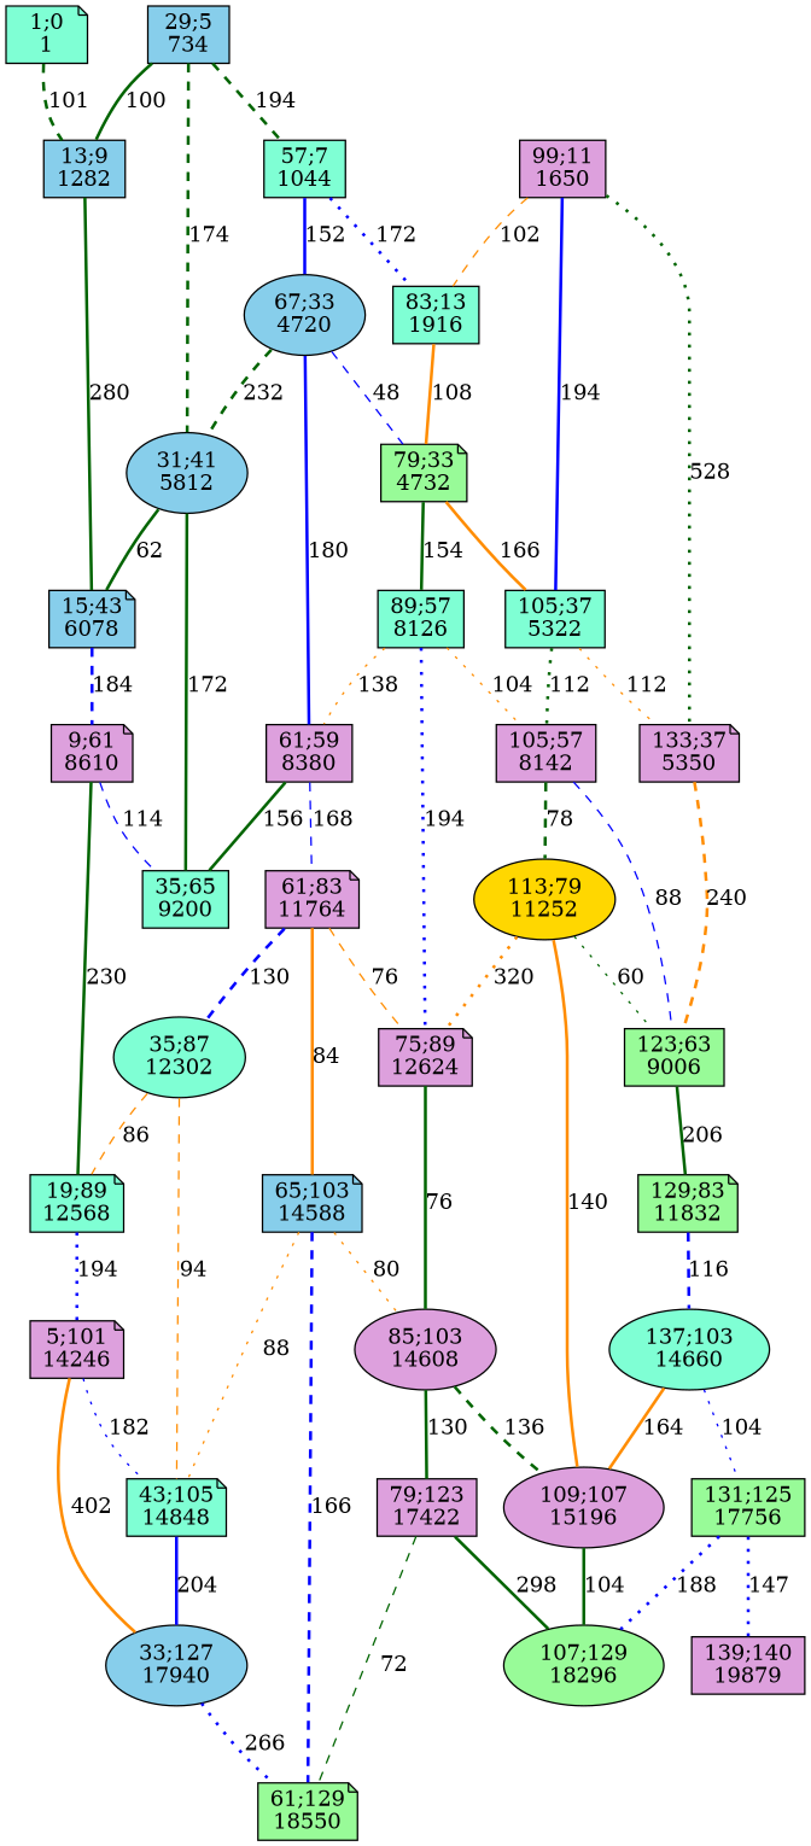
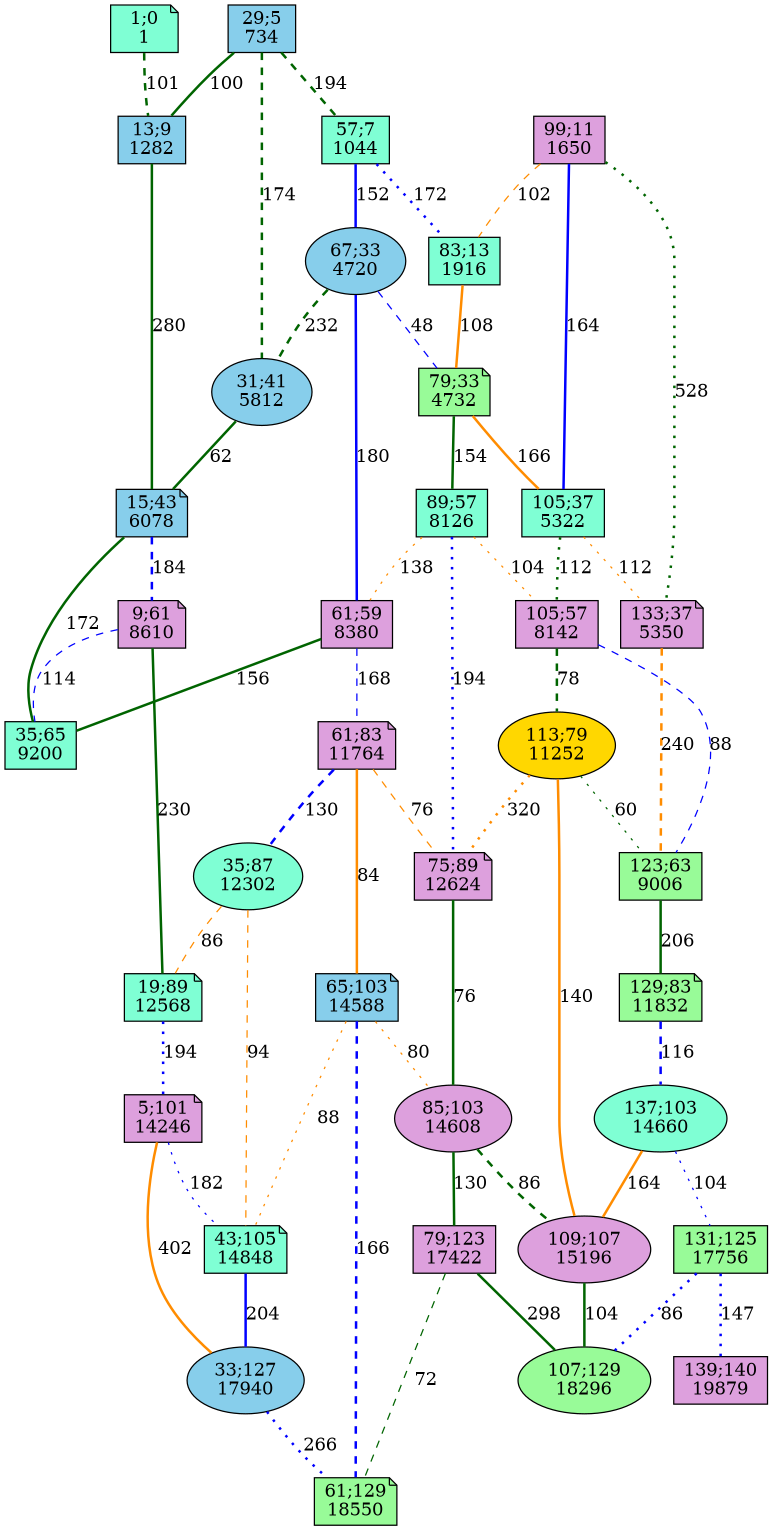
  graph {
    node [fillcolor=plum shape=box style=filled]
    edge [color=darkgreen penwidth=2 style=bold]
    n1 [fillcolor=aquamarine label="1;0\n1" shape=note]
    n2 [fillcolor=skyblue label="13;9\n1282"]
    n3 [fillcolor=skyblue label="15;43\n6078" shape=note]
    n4 [label="9;61\n8610" shape=note]
    n5 [fillcolor=aquamarine label="35;65\n9200"]
    n6 [fillcolor=aquamarine label="19;89\n12568" shape=note]
    n7 [fillcolor=skyblue label="29;5\n734"]
    n8 [fillcolor=aquamarine label="57;7\n1044"]
    n9 [fillcolor=skyblue label="31;41\n5812" shape=ellipse]
    n10 [fillcolor=aquamarine label="83;13\n1916"]
    n11 [fillcolor=skyblue label="67;33\n4720" shape=ellipse]
    n12 [fillcolor=palegreen label="79;33\n4732" shape=note]
    n13 [label="61;59\n8380"]
    n14 [label="5;101\n14246" shape=note]
    n15 [fillcolor=aquamarine label="105;37\n5322"]
    n16 [fillcolor=aquamarine label="89;57\n8126"]
    n17 [label="61;83\n11764" shape=note]
    n18 [fillcolor=aquamarine label="35;87\n12302" shape=ellipse]
    n19 [fillcolor=aquamarine label="43;105\n14848" shape=note]
    n20 [fillcolor=skyblue label="33;127\n17940" shape=ellipse]
    n21 [label="133;37\n5350" shape=note]
    n22 [label="105;57\n8142"]
    n23 [label="75;89\n12624" shape=note]
    n24 [fillcolor=skyblue label="65;103\n14588" shape=note]
    n25 [fillcolor=palegreen label="61;129\n18550" shape=note]
    n26 [label="99;11\n1650"]
    n27 [fillcolor=palegreen label="123;63\n9006"]
    n28 [fillcolor=palegreen label="129;83\n11832" shape=note]
    n29 [fillcolor=gold label="113;79\n11252" shape=ellipse]
    n30 [label="85;103\n14608" shape=ellipse]
    n31 [fillcolor=aquamarine label="137;103\n14660" shape=ellipse]
    n32 [label="109;107\n15196" shape=ellipse]
    n33 [label="79;123\n17422"]
    n34 [fillcolor=palegreen label="131;125\n17756"]
    n35 [fillcolor=palegreen label="107;129\n18296" shape=ellipse]
    n36 [label="139;140\n19879"]
    n1 -- n2 [label=101 style=dashed]
    n2 -- n3 [label=280]
    n3 -- n4 [color=blue label=184 style=dashed]
    n4 -- n5 [color=blue label=114 style=dashed penwidth=""]
    n4 -- n6 [label=230]
    n6 -- n14 [color=blue label=194 style=dotted]
    n7 -- n2 [label=100 penwidth=""]
    n7 -- n8 [label=194 style=dashed]
    n7 -- n9 [label=174 style=dashed]
    n8 -- n10 [color=blue label=172 style=dotted]
    n8 -- n11 [color=blue label=152 penwidth=""]
    n9 -- n3 [label=62 penwidth=""]
-   n9 -- n5 [label=172 penwidth=""]
+   n3 -- n5 [label=172 penwidth=""]
    n10 -- n12 [color=darkorange label=108]
    n11 -- n9 [label=232 style=dashed]
    n11 -- n12 [color=blue label=48 style=dashed penwidth=""]
    n11 -- n13 [color=blue label=180]
    n12 -- n15 [color=darkorange label=166 penwidth=""]
    n12 -- n16 [label=154]
    n13 -- n5 [label=156]
    n13 -- n17 [color=blue label=168 style=dashed penwidth=""]
    n14 -- n19 [color=blue label=182 style=dotted penwidth=""]
    n14 -- n20 [color=darkorange label=402]
    n15 -- n21 [color=darkorange label=112 style=dotted penwidth=""]
    n15 -- n22 [label=112 style=dotted]
    n16 -- n13 [color=darkorange label=138 style=dotted penwidth=""]
    n16 -- n22 [color=darkorange label=104 style=dotted penwidth=""]
    n16 -- n23 [color=blue label=194 style=dotted]
    n17 -- n18 [color=blue label=130 style=dashed]
    n17 -- n23 [color=darkorange label=76 style=dashed penwidth=""]
    n17 -- n24 [color=darkorange label=84]
    n18 -- n6 [color=darkorange label=86 style=dashed penwidth=""]
    n18 -- n19 [color=darkorange label=94 style=dashed penwidth=""]
    n19 -- n20 [color=blue label=204 penwidth=""]
    n20 -- n25 [color=blue label=266 style=dotted]
    n21 -- n27 [color=darkorange label=240 style=dashed]
    n22 -- n27 [color=blue label=88 style=dashed penwidth=""]
    n22 -- n29 [label=78 style=dashed]
    n23 -- n30 [label=76 penwidth=""]
    n24 -- n19 [color=darkorange label=88 style=dotted penwidth=""]
    n24 -- n25 [color=blue label=166 style=dashed]
    n24 -- n30 [color=darkorange label=80 style=dotted penwidth=""]
    n26 -- n10 [color=darkorange label=102 style=dashed penwidth=""]
-   n26 -- n15 [color=blue label=194]
+   n26 -- n15 [color=blue label=164]
    n26 -- n21 [label=528 style=dotted]
    n27 -- n28 [label=206]
    n28 -- n31 [color=blue label=116 style=dashed]
    n29 -- n23 [color=darkorange label=320 style=dotted]
    n29 -- n27 [label=60 style=dotted penwidth=""]
    n29 -- n32 [color=darkorange label=140 penwidth=""]
-   n30 -- n32 [label=136 style=dashed]
+   n30 -- n32 [label=86 style=dashed]
    n30 -- n33 [label=130]
    n31 -- n32 [color=darkorange label=164]
    n31 -- n34 [color=blue label=104 style=dotted penwidth=""]
    n32 -- n35 [label=104 penwidth=""]
    n33 -- n25 [label=72 style=dashed penwidth=""]
    n33 -- n35 [label=298]
-   n34 -- n35 [color=blue label=188 style=dotted]
+   n34 -- n35 [color=blue label=86 style=dotted]
    n34 -- n36 [color=blue label=147 style=dotted]
  }
